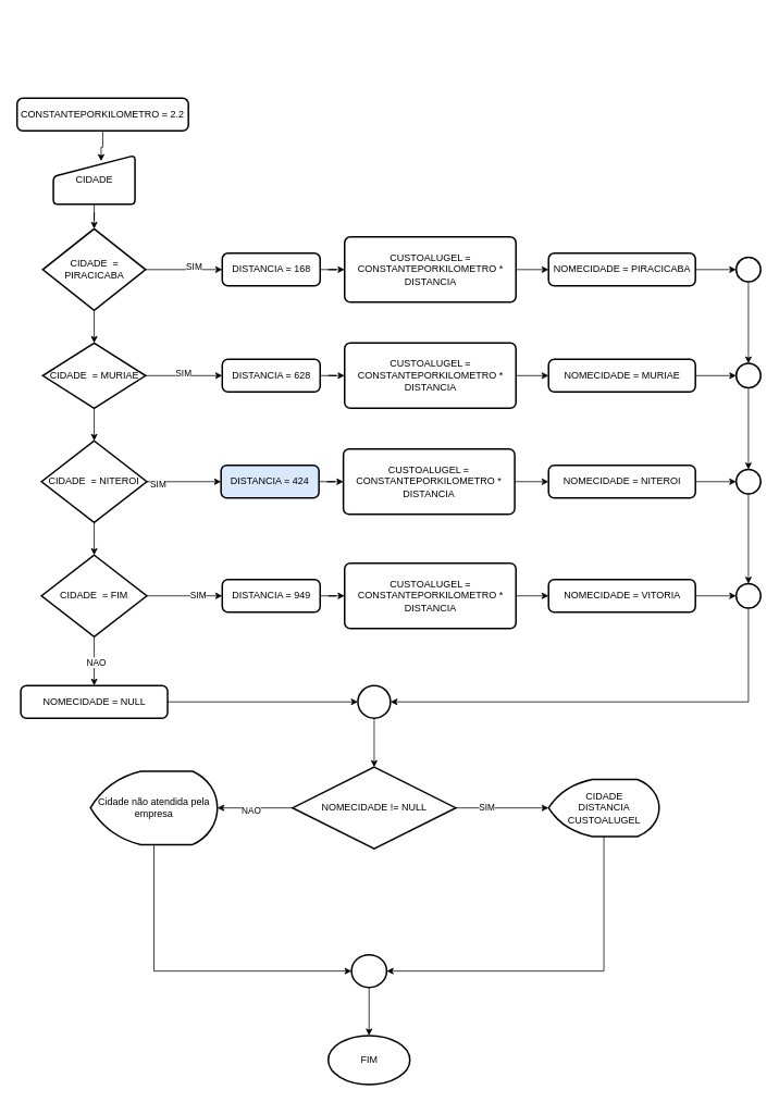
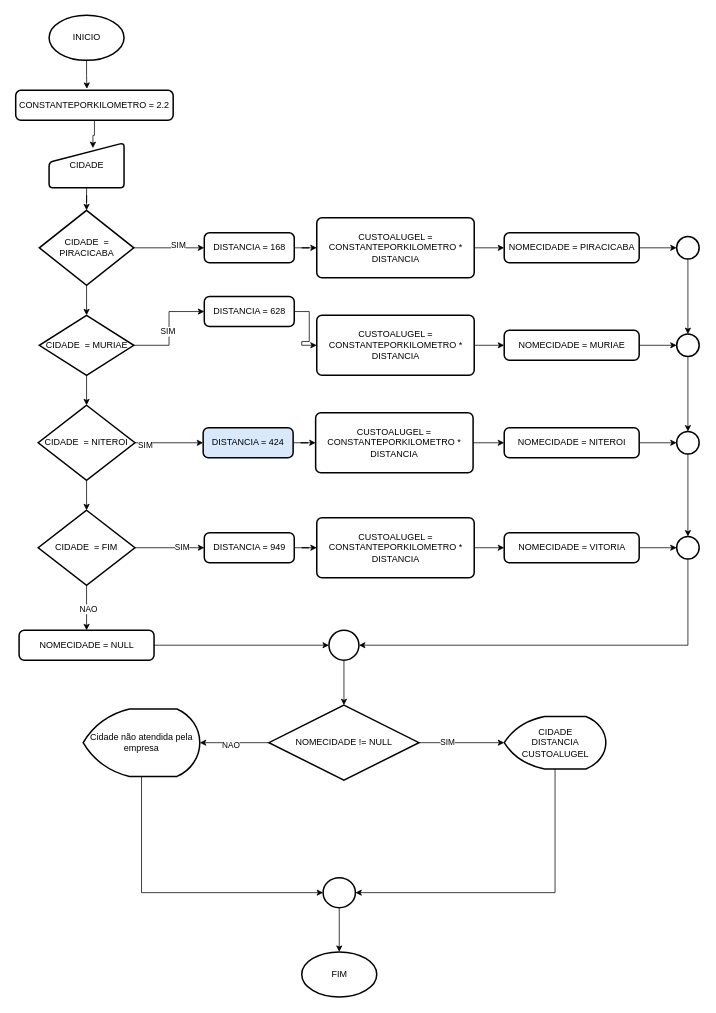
  <mxCell id="0" />
  <mxCell id="1" parent="0" />
+ <mxCell id="2" value="INICIO" style="strokeWidth=2;html=1;shape=mxgraph.flowchart.start_1;whiteSpace=wrap;" vertex="1" parent="1"><mxGeometry x="64.5" y="20" width="100" height="60" as="geometry" /></mxCell>
  <mxCell id="3" value="FIM" style="strokeWidth=2;html=1;shape=mxgraph.flowchart.start_1;whiteSpace=wrap;" vertex="1" parent="1"><mxGeometry x="401.5" y="1269" width="100" height="60" as="geometry" /></mxCell>
  <mxCell id="4" value="CIDADE" style="html=1;strokeWidth=2;shape=manualInput;whiteSpace=wrap;rounded=1;size=26;arcSize=11;" vertex="1" parent="1"><mxGeometry x="64.5" y="190" width="100" height="60" as="geometry" /></mxCell>
  <mxCell id="5" style="edgeStyle=orthogonalEdgeStyle;rounded=0;orthogonalLoop=1;jettySize=auto;html=1;entryX=0;entryY=0.5;entryDx=0;entryDy=0;" edge="1" parent="1" source="7" target="23"><mxGeometry relative="1" as="geometry" /></mxCell>
  <mxCell id="6" value="SIM" style="edgeLabel;html=1;align=center;verticalAlign=middle;resizable=0;points=[];" vertex="1" connectable="0" parent="5"><mxGeometry x="0.242" y="4" relative="1" as="geometry"><mxPoint x="1" as="offset" /></mxGeometry></mxCell>
  <mxCell id="7" value="CIDADE&amp;nbsp; = PIRACICABA" style="strokeWidth=2;html=1;shape=mxgraph.flowchart.decision;whiteSpace=wrap;" vertex="1" parent="1"><mxGeometry x="51.5" y="280" width="126" height="100" as="geometry" /></mxCell>
  <mxCell id="8" value="CONSTANTEPORKILOMETRO = 2.2" style="rounded=1;whiteSpace=wrap;html=1;absoluteArcSize=1;arcSize=14;strokeWidth=2;" vertex="1" parent="1"><mxGeometry x="20" y="120" width="210" height="40" as="geometry" /></mxCell>
  <mxCell id="9" style="edgeStyle=orthogonalEdgeStyle;rounded=0;orthogonalLoop=1;jettySize=auto;html=1;exitX=1;exitY=0.5;exitDx=0;exitDy=0;exitPerimeter=0;entryX=0;entryY=0.5;entryDx=0;entryDy=0;" edge="1" parent="1" source="11" target="30"><mxGeometry relative="1" as="geometry" /></mxCell>
  <mxCell id="10" value="SIM" style="edgeLabel;html=1;align=center;verticalAlign=middle;resizable=0;points=[];" vertex="1" connectable="0" parent="9"><mxGeometry x="-0.046" y="3" relative="1" as="geometry"><mxPoint x="1" as="offset" /></mxGeometry></mxCell>
  <mxCell id="11" value="CIDADE&amp;nbsp; = MURIAE" style="strokeWidth=2;html=1;shape=mxgraph.flowchart.decision;whiteSpace=wrap;" vertex="1" parent="1"><mxGeometry x="51.5" y="420" width="126" height="80" as="geometry" /></mxCell>
  <mxCell id="12" style="edgeStyle=orthogonalEdgeStyle;rounded=0;orthogonalLoop=1;jettySize=auto;html=1;entryX=0;entryY=0.5;entryDx=0;entryDy=0;" edge="1" parent="1" source="14" target="34"><mxGeometry relative="1" as="geometry" /></mxCell>
  <mxCell id="13" value="SIM" style="edgeLabel;html=1;align=center;verticalAlign=middle;resizable=0;points=[];" vertex="1" connectable="0" parent="12"><mxGeometry x="-0.723" y="-2" relative="1" as="geometry"><mxPoint as="offset" /></mxGeometry></mxCell>
  <mxCell id="14" value="CIDADE&amp;nbsp; = NITEROI" style="strokeWidth=2;html=1;shape=mxgraph.flowchart.decision;whiteSpace=wrap;" vertex="1" parent="1"><mxGeometry x="50" y="540" width="129" height="100" as="geometry" /></mxCell>
  <mxCell id="15" style="edgeStyle=orthogonalEdgeStyle;rounded=0;orthogonalLoop=1;jettySize=auto;html=1;entryX=0;entryY=0.5;entryDx=0;entryDy=0;" edge="1" parent="1" source="19" target="38"><mxGeometry relative="1" as="geometry" /></mxCell>
  <mxCell id="16" value="SIM" style="edgeLabel;html=1;align=center;verticalAlign=middle;resizable=0;points=[];" vertex="1" connectable="0" parent="15"><mxGeometry x="0.347" y="1" relative="1" as="geometry"><mxPoint as="offset" /></mxGeometry></mxCell>
  <mxCell id="17" style="edgeStyle=orthogonalEdgeStyle;rounded=0;orthogonalLoop=1;jettySize=auto;html=1;entryX=0.5;entryY=0;entryDx=0;entryDy=0;" edge="1" parent="1" source="19" target="60"><mxGeometry relative="1" as="geometry" /></mxCell>
  <mxCell id="18" value="NAO" style="edgeLabel;html=1;align=center;verticalAlign=middle;resizable=0;points=[];" vertex="1" connectable="0" parent="17"><mxGeometry x="0.04" y="2" relative="1" as="geometry"><mxPoint as="offset" /></mxGeometry></mxCell>
  <mxCell id="19" value="CIDADE&amp;nbsp; = FIM" style="strokeWidth=2;html=1;shape=mxgraph.flowchart.decision;whiteSpace=wrap;" vertex="1" parent="1"><mxGeometry x="50" y="680" width="129" height="100" as="geometry" /></mxCell>
  <mxCell id="20" style="edgeStyle=orthogonalEdgeStyle;rounded=0;orthogonalLoop=1;jettySize=auto;html=1;entryX=0;entryY=0.5;entryDx=0;entryDy=0;" edge="1" parent="1" source="21" target="44"><mxGeometry relative="1" as="geometry" /></mxCell>
  <mxCell id="21" value="CUSTOALUGEL = CONSTANTEPORKILOMETRO * DISTANCIA" style="rounded=1;whiteSpace=wrap;html=1;absoluteArcSize=1;arcSize=14;strokeWidth=2;" vertex="1" parent="1"><mxGeometry x="421.5" y="290" width="210" height="80" as="geometry" /></mxCell>
  <mxCell id="22" style="edgeStyle=orthogonalEdgeStyle;rounded=0;orthogonalLoop=1;jettySize=auto;html=1;entryX=0;entryY=0.5;entryDx=0;entryDy=0;" edge="1" parent="1" source="23" target="21"><mxGeometry relative="1" as="geometry" /></mxCell>
  <mxCell id="23" value="DISTANCIA = 168" style="rounded=1;whiteSpace=wrap;html=1;absoluteArcSize=1;arcSize=14;strokeWidth=2;" vertex="1" parent="1"><mxGeometry x="271.5" y="310" width="120" height="40" as="geometry" /></mxCell>
+ <mxCell id="24" style="edgeStyle=orthogonalEdgeStyle;rounded=0;orthogonalLoop=1;jettySize=auto;html=1;entryX=0.452;entryY=-0.05;entryDx=0;entryDy=0;entryPerimeter=0;" edge="1" parent="1" source="2" target="8"><mxGeometry relative="1" as="geometry" /></mxCell>
  <mxCell id="25" style="edgeStyle=orthogonalEdgeStyle;rounded=0;orthogonalLoop=1;jettySize=auto;html=1;entryX=0.585;entryY=0.117;entryDx=0;entryDy=0;entryPerimeter=0;" edge="1" parent="1" source="8" target="4"><mxGeometry relative="1" as="geometry" /></mxCell>
  <mxCell id="26" value="" style="strokeWidth=2;html=1;shape=mxgraph.flowchart.start_2;whiteSpace=wrap;" vertex="1" parent="1"><mxGeometry x="901.5" y="315" width="30" height="30" as="geometry" /></mxCell>
  <mxCell id="27" style="edgeStyle=orthogonalEdgeStyle;rounded=0;orthogonalLoop=1;jettySize=auto;html=1;entryX=0;entryY=0.5;entryDx=0;entryDy=0;" edge="1" parent="1" source="28" target="47"><mxGeometry relative="1" as="geometry" /></mxCell>
  <mxCell id="28" value="CUSTOALUGEL = CONSTANTEPORKILOMETRO * DISTANCIA" style="rounded=1;whiteSpace=wrap;html=1;absoluteArcSize=1;arcSize=14;strokeWidth=2;" vertex="1" parent="1"><mxGeometry x="421.5" y="420" width="210" height="80" as="geometry" /></mxCell>
  <mxCell id="29" style="edgeStyle=orthogonalEdgeStyle;rounded=0;orthogonalLoop=1;jettySize=auto;html=1;entryX=0;entryY=0.5;entryDx=0;entryDy=0;" edge="1" parent="1" source="30" target="28"><mxGeometry relative="1" as="geometry" /></mxCell>
- <mxCell id="30" value="DISTANCIA = 628" style="rounded=1;whiteSpace=wrap;html=1;absoluteArcSize=1;arcSize=14;strokeWidth=2;" vertex="1" parent="1"><mxGeometry x="271.5" y="440" width="120" height="40" as="geometry" /></mxCell>
+ <mxCell id="30" value="DISTANCIA = 628" style="rounded=1;whiteSpace=wrap;html=1;absoluteArcSize=1;arcSize=14;strokeWidth=2;" vertex="1" parent="1"><mxGeometry x="271.5" y="395" width="120" height="40" as="geometry" /></mxCell>
  <mxCell id="31" style="edgeStyle=orthogonalEdgeStyle;rounded=0;orthogonalLoop=1;jettySize=auto;html=1;entryX=0;entryY=0.5;entryDx=0;entryDy=0;" edge="1" parent="1" source="32" target="50"><mxGeometry relative="1" as="geometry" /></mxCell>
  <mxCell id="32" value="CUSTOALUGEL = CONSTANTEPORKILOMETRO * DISTANCIA" style="rounded=1;whiteSpace=wrap;html=1;absoluteArcSize=1;arcSize=14;strokeWidth=2;" vertex="1" parent="1"><mxGeometry x="420" y="550" width="210" height="80" as="geometry" /></mxCell>
  <mxCell id="33" style="edgeStyle=orthogonalEdgeStyle;rounded=0;orthogonalLoop=1;jettySize=auto;html=1;entryX=0;entryY=0.5;entryDx=0;entryDy=0;" edge="1" parent="1" source="34" target="32"><mxGeometry relative="1" as="geometry" /></mxCell>
  <mxCell id="34" value="DISTANCIA = 424" style="rounded=1;whiteSpace=wrap;html=1;absoluteArcSize=1;arcSize=14;strokeWidth=2;fillColor=#dae8fc;" vertex="1" parent="1"><mxGeometry x="270" y="570" width="120" height="40" as="geometry" /></mxCell>
  <mxCell id="35" style="edgeStyle=orthogonalEdgeStyle;rounded=0;orthogonalLoop=1;jettySize=auto;html=1;entryX=0;entryY=0.5;entryDx=0;entryDy=0;" edge="1" parent="1" source="36" target="53"><mxGeometry relative="1" as="geometry" /></mxCell>
  <mxCell id="36" value="CUSTOALUGEL = CONSTANTEPORKILOMETRO * DISTANCIA" style="rounded=1;whiteSpace=wrap;html=1;absoluteArcSize=1;arcSize=14;strokeWidth=2;" vertex="1" parent="1"><mxGeometry x="421.5" y="690" width="210" height="80" as="geometry" /></mxCell>
  <mxCell id="37" style="edgeStyle=orthogonalEdgeStyle;rounded=0;orthogonalLoop=1;jettySize=auto;html=1;entryX=0;entryY=0.5;entryDx=0;entryDy=0;" edge="1" parent="1" source="38" target="36"><mxGeometry relative="1" as="geometry" /></mxCell>
  <mxCell id="38" value="DISTANCIA = 949" style="rounded=1;whiteSpace=wrap;html=1;absoluteArcSize=1;arcSize=14;strokeWidth=2;" vertex="1" parent="1"><mxGeometry x="271.5" y="710" width="120" height="40" as="geometry" /></mxCell>
  <mxCell id="39" value="CIDADE&lt;div&gt;DISTANCIA&lt;/div&gt;&lt;div&gt;CUSTOALUGEL&lt;/div&gt;" style="strokeWidth=2;html=1;shape=mxgraph.flowchart.display;whiteSpace=wrap;" vertex="1" parent="1"><mxGeometry x="671.5" y="955" width="135.5" height="70" as="geometry" /></mxCell>
  <mxCell id="40" style="edgeStyle=orthogonalEdgeStyle;rounded=0;orthogonalLoop=1;jettySize=auto;html=1;entryX=0.5;entryY=0;entryDx=0;entryDy=0;entryPerimeter=0;" edge="1" parent="1" source="4" target="7"><mxGeometry relative="1" as="geometry" /></mxCell>
  <mxCell id="41" style="edgeStyle=orthogonalEdgeStyle;rounded=0;orthogonalLoop=1;jettySize=auto;html=1;entryX=0.5;entryY=0;entryDx=0;entryDy=0;entryPerimeter=0;" edge="1" parent="1" source="7" target="11"><mxGeometry relative="1" as="geometry" /></mxCell>
  <mxCell id="42" style="edgeStyle=orthogonalEdgeStyle;rounded=0;orthogonalLoop=1;jettySize=auto;html=1;entryX=0.5;entryY=0;entryDx=0;entryDy=0;entryPerimeter=0;" edge="1" parent="1" source="11" target="14"><mxGeometry relative="1" as="geometry" /></mxCell>
  <mxCell id="43" style="edgeStyle=orthogonalEdgeStyle;rounded=0;orthogonalLoop=1;jettySize=auto;html=1;entryX=0.5;entryY=0;entryDx=0;entryDy=0;entryPerimeter=0;" edge="1" parent="1" source="14" target="19"><mxGeometry relative="1" as="geometry" /></mxCell>
  <mxCell id="44" value="NOMECIDADE = PIRACICABA" style="rounded=1;whiteSpace=wrap;html=1;absoluteArcSize=1;arcSize=14;strokeWidth=2;" vertex="1" parent="1"><mxGeometry x="671.5" y="310" width="180" height="40" as="geometry" /></mxCell>
  <mxCell id="45" style="edgeStyle=orthogonalEdgeStyle;rounded=0;orthogonalLoop=1;jettySize=auto;html=1;entryX=0;entryY=0.5;entryDx=0;entryDy=0;entryPerimeter=0;" edge="1" parent="1" source="44" target="26"><mxGeometry relative="1" as="geometry" /></mxCell>
  <mxCell id="46" value="" style="strokeWidth=2;html=1;shape=mxgraph.flowchart.start_2;whiteSpace=wrap;" vertex="1" parent="1"><mxGeometry x="901.5" y="445" width="30" height="30" as="geometry" /></mxCell>
  <mxCell id="47" value="NOMECIDADE = MURIAE" style="rounded=1;whiteSpace=wrap;html=1;absoluteArcSize=1;arcSize=14;strokeWidth=2;" vertex="1" parent="1"><mxGeometry x="671.5" y="440" width="180" height="40" as="geometry" /></mxCell>
  <mxCell id="48" style="edgeStyle=orthogonalEdgeStyle;rounded=0;orthogonalLoop=1;jettySize=auto;html=1;entryX=0;entryY=0.5;entryDx=0;entryDy=0;entryPerimeter=0;" edge="1" parent="1" source="47" target="46"><mxGeometry relative="1" as="geometry" /></mxCell>
  <mxCell id="49" value="" style="strokeWidth=2;html=1;shape=mxgraph.flowchart.start_2;whiteSpace=wrap;" vertex="1" parent="1"><mxGeometry x="901.5" y="575" width="30" height="30" as="geometry" /></mxCell>
  <mxCell id="50" value="NOMECIDADE = NITEROI" style="rounded=1;whiteSpace=wrap;html=1;absoluteArcSize=1;arcSize=14;strokeWidth=2;" vertex="1" parent="1"><mxGeometry x="671.5" y="570" width="180" height="40" as="geometry" /></mxCell>
  <mxCell id="51" style="edgeStyle=orthogonalEdgeStyle;rounded=0;orthogonalLoop=1;jettySize=auto;html=1;entryX=0;entryY=0.5;entryDx=0;entryDy=0;entryPerimeter=0;" edge="1" parent="1" source="50" target="49"><mxGeometry relative="1" as="geometry" /></mxCell>
  <mxCell id="52" value="" style="strokeWidth=2;html=1;shape=mxgraph.flowchart.start_2;whiteSpace=wrap;" vertex="1" parent="1"><mxGeometry x="901.5" y="715" width="30" height="30" as="geometry" /></mxCell>
  <mxCell id="53" value="NOMECIDADE = VITORIA" style="rounded=1;whiteSpace=wrap;html=1;absoluteArcSize=1;arcSize=14;strokeWidth=2;" vertex="1" parent="1"><mxGeometry x="671.5" y="710" width="180" height="40" as="geometry" /></mxCell>
  <mxCell id="54" style="edgeStyle=orthogonalEdgeStyle;rounded=0;orthogonalLoop=1;jettySize=auto;html=1;entryX=0;entryY=0.5;entryDx=0;entryDy=0;entryPerimeter=0;" edge="1" parent="1" source="53" target="52"><mxGeometry relative="1" as="geometry" /></mxCell>
  <mxCell id="55" style="edgeStyle=orthogonalEdgeStyle;rounded=0;orthogonalLoop=1;jettySize=auto;html=1;entryX=0.5;entryY=0;entryDx=0;entryDy=0;entryPerimeter=0;" edge="1" parent="1" source="26" target="46"><mxGeometry relative="1" as="geometry" /></mxCell>
  <mxCell id="56" style="edgeStyle=orthogonalEdgeStyle;rounded=0;orthogonalLoop=1;jettySize=auto;html=1;entryX=0.5;entryY=0;entryDx=0;entryDy=0;entryPerimeter=0;" edge="1" parent="1" source="46" target="49"><mxGeometry relative="1" as="geometry" /></mxCell>
  <mxCell id="57" style="edgeStyle=orthogonalEdgeStyle;rounded=0;orthogonalLoop=1;jettySize=auto;html=1;entryX=0.5;entryY=0;entryDx=0;entryDy=0;entryPerimeter=0;" edge="1" parent="1" source="49" target="52"><mxGeometry relative="1" as="geometry" /></mxCell>
  <mxCell id="58" value="" style="strokeWidth=2;html=1;shape=mxgraph.flowchart.start_2;whiteSpace=wrap;" vertex="1" parent="1"><mxGeometry x="437.75" y="840" width="40" height="40" as="geometry" /></mxCell>
  <mxCell id="59" style="edgeStyle=orthogonalEdgeStyle;rounded=0;orthogonalLoop=1;jettySize=auto;html=1;entryX=1;entryY=0.5;entryDx=0;entryDy=0;entryPerimeter=0;" edge="1" parent="1" source="52" target="58"><mxGeometry relative="1" as="geometry"><Array as="points"><mxPoint x="917" y="860" /></Array></mxGeometry></mxCell>
  <mxCell id="60" value="NOMECIDADE = NULL" style="rounded=1;whiteSpace=wrap;html=1;absoluteArcSize=1;arcSize=14;strokeWidth=2;" vertex="1" parent="1"><mxGeometry x="24.5" y="840" width="180" height="40" as="geometry" /></mxCell>
  <mxCell id="61" style="edgeStyle=orthogonalEdgeStyle;rounded=0;orthogonalLoop=1;jettySize=auto;html=1;entryX=0;entryY=0.5;entryDx=0;entryDy=0;entryPerimeter=0;" edge="1" parent="1" source="60" target="58"><mxGeometry relative="1" as="geometry" /></mxCell>
  <mxCell id="62" value="NOMECIDADE != NULL" style="strokeWidth=2;html=1;shape=mxgraph.flowchart.decision;whiteSpace=wrap;" vertex="1" parent="1"><mxGeometry x="357.75" y="940" width="200" height="100" as="geometry" /></mxCell>
  <mxCell id="63" style="edgeStyle=orthogonalEdgeStyle;rounded=0;orthogonalLoop=1;jettySize=auto;html=1;entryX=0.5;entryY=0;entryDx=0;entryDy=0;entryPerimeter=0;" edge="1" parent="1" source="58" target="62"><mxGeometry relative="1" as="geometry" /></mxCell>
  <mxCell id="64" style="edgeStyle=orthogonalEdgeStyle;rounded=0;orthogonalLoop=1;jettySize=auto;html=1;entryX=0;entryY=0.5;entryDx=0;entryDy=0;entryPerimeter=0;" edge="1" parent="1" source="62" target="39"><mxGeometry relative="1" as="geometry" /></mxCell>
  <mxCell id="65" value="SIM" style="edgeLabel;html=1;align=center;verticalAlign=middle;resizable=0;points=[];" vertex="1" connectable="0" parent="64"><mxGeometry x="-0.328" y="1" relative="1" as="geometry"><mxPoint as="offset" /></mxGeometry></mxCell>
  <mxCell id="66" value="Cidade não atendida pela empresa" style="strokeWidth=2;html=1;shape=mxgraph.flowchart.display;whiteSpace=wrap;" vertex="1" parent="1"><mxGeometry x="110" y="945" width="155.5" height="90" as="geometry" /></mxCell>
  <mxCell id="67" style="edgeStyle=orthogonalEdgeStyle;rounded=0;orthogonalLoop=1;jettySize=auto;html=1;entryX=1;entryY=0.5;entryDx=0;entryDy=0;entryPerimeter=0;" edge="1" parent="1" source="62" target="66"><mxGeometry relative="1" as="geometry" /></mxCell>
  <mxCell id="68" value="NAO" style="edgeLabel;html=1;align=center;verticalAlign=middle;resizable=0;points=[];" vertex="1" connectable="0" parent="67"><mxGeometry x="0.1" y="3" relative="1" as="geometry"><mxPoint as="offset" /></mxGeometry></mxCell>
  <mxCell id="69" value="" style="strokeWidth=2;html=1;shape=mxgraph.flowchart.start_2;whiteSpace=wrap;" vertex="1" parent="1"><mxGeometry x="430" y="1170" width="43" height="40" as="geometry" /></mxCell>
  <mxCell id="70" style="edgeStyle=orthogonalEdgeStyle;rounded=0;orthogonalLoop=1;jettySize=auto;html=1;entryX=1;entryY=0.5;entryDx=0;entryDy=0;entryPerimeter=0;" edge="1" parent="1" source="39" target="69"><mxGeometry relative="1" as="geometry"><Array as="points"><mxPoint x="739" y="1190" /></Array></mxGeometry></mxCell>
  <mxCell id="71" style="edgeStyle=orthogonalEdgeStyle;rounded=0;orthogonalLoop=1;jettySize=auto;html=1;entryX=0;entryY=0.5;entryDx=0;entryDy=0;entryPerimeter=0;" edge="1" parent="1" source="66" target="69"><mxGeometry relative="1" as="geometry"><Array as="points"><mxPoint x="188" y="1190" /></Array></mxGeometry></mxCell>
  <mxCell id="72" style="edgeStyle=orthogonalEdgeStyle;rounded=0;orthogonalLoop=1;jettySize=auto;html=1;entryX=0.5;entryY=0;entryDx=0;entryDy=0;entryPerimeter=0;" edge="1" parent="1" source="69" target="3"><mxGeometry relative="1" as="geometry" /></mxCell>
